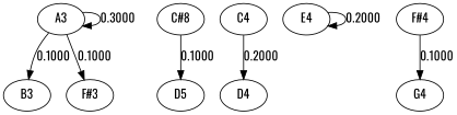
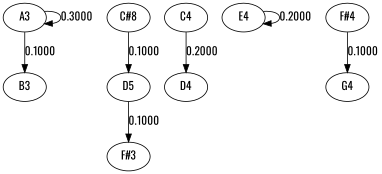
  strict graph {
    fontname=Oswald
    node [fontname=Oswald]
    edge [arrowtype=normal dir=forward fontname=Oswald]
    A3 [height=0.5 width=0.75]
    B3 [height=0.5 width=0.75]
    "F#3" [height=0.5 width=0.75]
    n4 [height=0.5 label="C#8" width=0.75187]
    D5 [height=0.5 width=0.75]
    C4 [height=0.5 width=0.75]
    D4 [height=0.5 width=0.75]
    E4 [height=0.5 width=0.75]
    "F#4" [height=0.5 width=0.75]
    G4 [height=0.5 width=0.75]
    A3 -- A3 [label=0.3000]
    A3 -- B3 [label=0.1000]
-   A3 -- "F#3" [label=0.1000]
+   D5 -- "F#3" [label=0.1000]
    n4 -- D5 [label=0.1000]
    C4 -- D4 [label=0.2000]
    E4 -- E4 [label=0.2000]
    "F#4" -- G4 [label=0.1000]
  }
